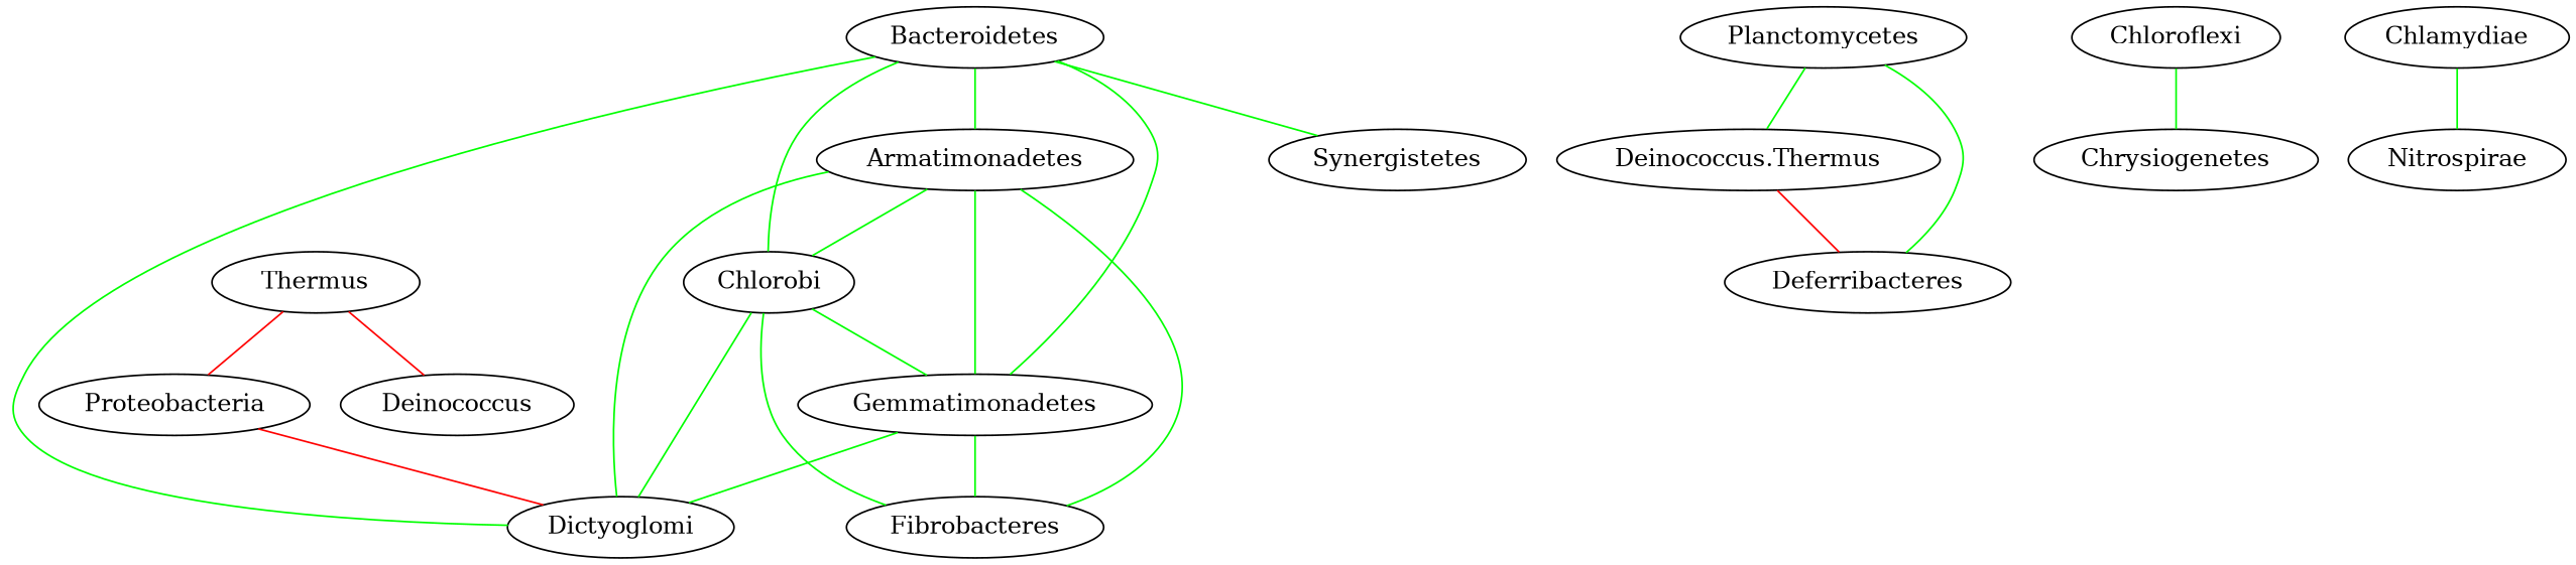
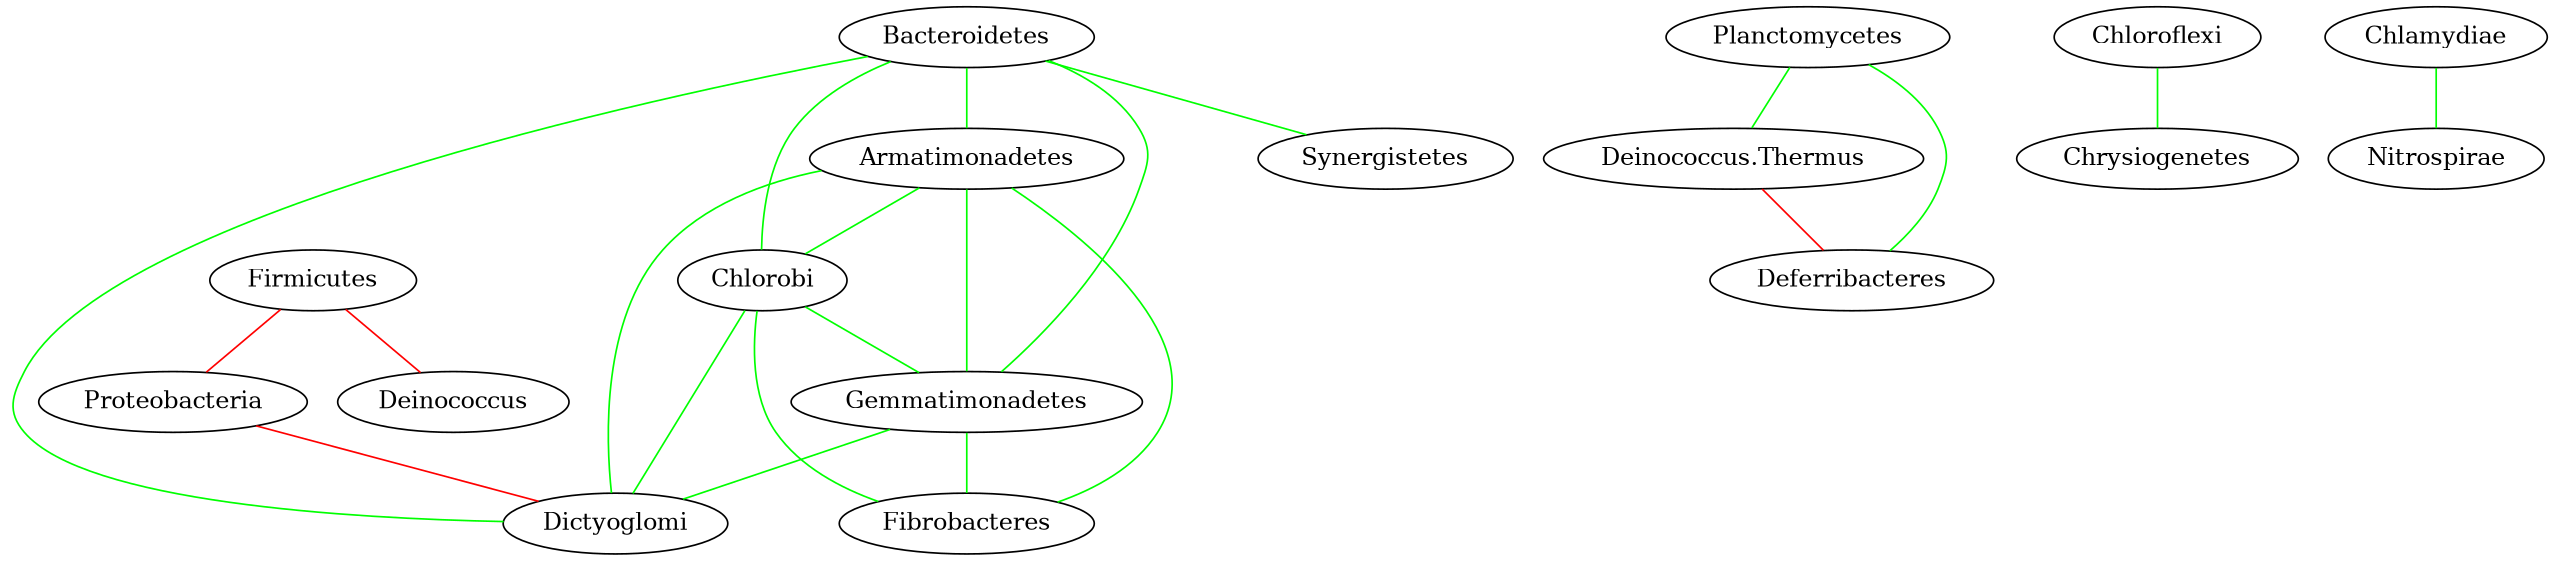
  strict graph {
    edge [color=green]
-   Firmicutes [label=Thermus]
+   Firmicutes
    Proteobacteria
    n3 [label=Deinococcus]
    Dictyoglomi
    Bacteroidetes
    Armatimonadetes
    Chlorobi
    Gemmatimonadetes
    Synergistetes
    Fibrobacteres
    Planctomycetes
    "Deinococcus.Thermus"
    Deferribacteres
    Chloroflexi
    Chrysiogenetes
    Chlamydiae
    Nitrospirae
    Firmicutes -- Proteobacteria [color=red width=14.626182282753913]
    Firmicutes -- n3 [color=red width=10.544136576477074]
    Proteobacteria -- Dictyoglomi [color=red width=6.275661011360865]
    Bacteroidetes -- Dictyoglomi [width=11.91015609038998]
    Bacteroidetes -- Armatimonadetes [width=12.395357684945383]
    Bacteroidetes -- Chlorobi [width=10.059475053987828]
    Bacteroidetes -- Gemmatimonadetes [width=12.74093948367841]
    Bacteroidetes -- Synergistetes [width=9.707474807926266]
    Armatimonadetes -- Dictyoglomi [width=11.381213861579901]
    Armatimonadetes -- Chlorobi [width=13.937264210288806]
    Armatimonadetes -- Gemmatimonadetes [width=13.884427226272436]
    Armatimonadetes -- Fibrobacteres [width=11.334261903660142]
    Chlorobi -- Dictyoglomi [width=11.349057205556516]
    Chlorobi -- Gemmatimonadetes [width=14.139831787237057]
    Chlorobi -- Fibrobacteres [width=10.994601952718337]
    Gemmatimonadetes -- Dictyoglomi [width=8.38197710131247]
    Gemmatimonadetes -- Fibrobacteres [width=8.19543699178071]
    Planctomycetes -- "Deinococcus.Thermus" [width=10.511275531221411]
    Planctomycetes -- Deferribacteres [width=13.62880720977525]
    "Deinococcus.Thermus" -- Deferribacteres [color=red width=17.259572417436654]
    Chloroflexi -- Chrysiogenetes [width=9.411862058672734]
    Chlamydiae -- Nitrospirae [width=11.955244824957115]
  }
